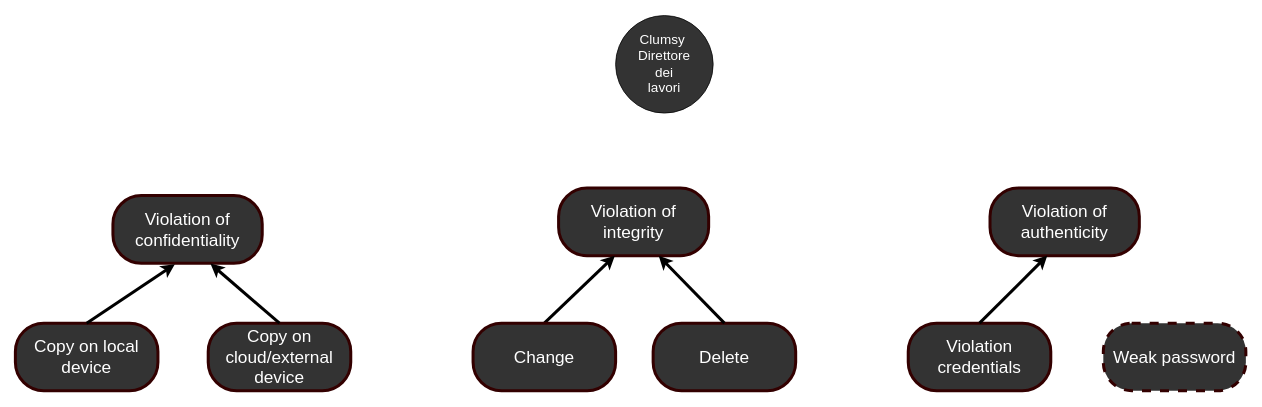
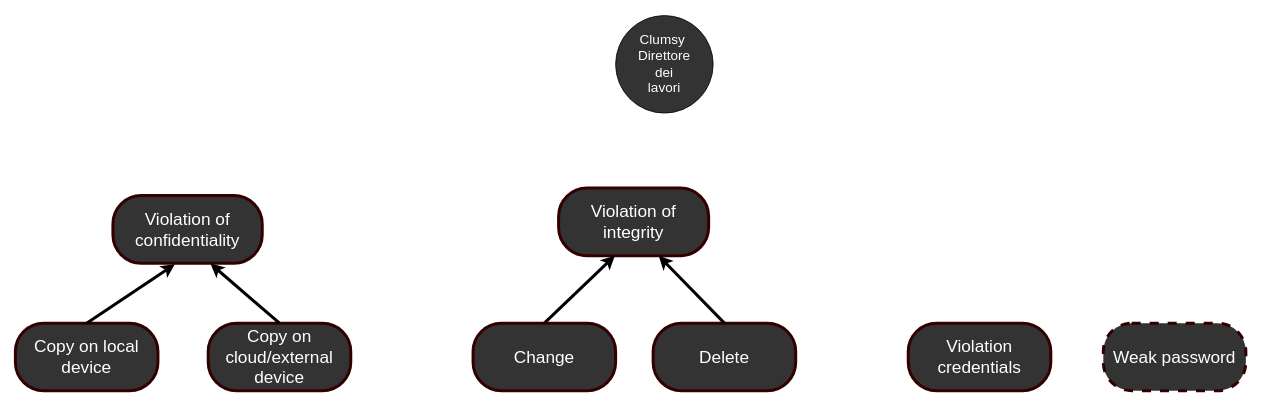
  <mxCell id="0" />
  <mxCell id="1" parent="0" />
  <mxCell id="2" value="&lt;font color=&quot;#ffffff&quot; style=&quot;font-size: 23px&quot;&gt;Violation of confidentiality&lt;/font&gt;&lt;span style=&quot;font-family: monospace ; font-size: 0px&quot;&gt;3CmxGraphModel%3E%3Croot%3E%3CmxCell%20id%3D%220%22%2F%3E%3CmxCell%20id%3D%221%22%20parent%3D%220%22%2F%3E%3CmxCell%20id%3D%222%22%20value%3D%22%26lt%3Bfont%20color%3D%26quot%3B%23ffffff%26quot%3B%20style%3D%26quot%3Bfont-size%3A%2023px%26quot%3B%26gt%3BViolation%20of%20availability%26lt%3B%2Ffont%26gt%3B%22%20style%3D%22rounded%3D1%3BwhiteSpace%3Dwrap%3Bhtml%3D1%3BstrokeColor%3D%23330000%3BstrokeWidth%3D4%3BfillColor%3D%23333333%3BgradientColor%3Dnone%3BarcSize%3D42%3B%22%20vertex%3D%221%22%20parent%3D%221%22%3E%3CmxGeometry%20x%3D%22530%22%20y%3D%22260%22%20width%3D%22199%22%20height%3D%2290%22%20as%3D%22geometry%22%2F%3E%3C%2FmxCell%3E%3C%2Froot%3E%3C%2FmxGraphModel%3E&lt;/span&gt;" style="rounded=1;whiteSpace=wrap;html=1;strokeColor=#330000;strokeWidth=4;fillColor=#333333;gradientColor=none;arcSize=42;" parent="1" vertex="1"><mxGeometry x="150" y="260" width="199" height="90" as="geometry" /></mxCell>
  <mxCell id="3" value="&lt;font color=&quot;#ffffff&quot; style=&quot;font-size: 23px&quot;&gt;Violation of integrity&lt;/font&gt;&lt;span style=&quot;font-family: monospace ; font-size: 0px&quot;&gt;%3CmxGraphModel%3E%3Croot%3E%3CmxCell%20id%3D%220%22%2F%3E%3CmxCell%20id%3D%221%22%20parent%3D%220%22%2F%3E%3CmxCell%20id%3D%222%22%20value%3D%22%26lt%3Bfont%20color%3D%26quot%3B%23ffffff%26quot%3B%20style%3D%26quot%3Bfont-size%3A%2023px%26quot%3B%26gt%3BViolation%20of%20availability%26lt%3B%2Ffont%26gt%3B%22%20style%3D%22rounded%3D1%3BwhiteSpace%3Dwrap%3Bhtml%3D1%3BstrokeColor%3D%23330000%3BstrokeWidth%3D4%3BfillColor%3D%23333333%3BgradientColor%3Dnone%3BarcSize%3D42%3B%22%20vertex%3D%221%22%20parent%3D%221%22%3E%3CmxGeometry%20x%3D%22530%22%20y%3D%22260%22%20width%3D%22199%22%20height%3D%2290%22%20as%3D%22geometry%22%2F%3E%3C%2FmxCell%3E%3C%2Froot%3E%3C%2FmxGraphModel%3E&lt;/span&gt;" style="rounded=1;whiteSpace=wrap;html=1;strokeColor=#330000;strokeWidth=4;fillColor=#333333;gradientColor=none;arcSize=42;" parent="1" vertex="1"><mxGeometry x="744" y="250" width="200" height="90" as="geometry" /></mxCell>
- <mxCell id="4" value="&lt;font color=&quot;#ffffff&quot; style=&quot;font-size: 23px&quot;&gt;Violation of authenticity&lt;/font&gt;" style="rounded=1;whiteSpace=wrap;html=1;strokeColor=#330000;strokeWidth=4;fillColor=#333333;gradientColor=none;arcSize=42;" parent="1" vertex="1"><mxGeometry x="1319" y="250" width="199" height="90" as="geometry" /></mxCell>
  <mxCell id="5" value="&lt;font color=&quot;#ffffff&quot;&gt;&lt;span style=&quot;font-size: 23px&quot;&gt;Weak password&lt;/span&gt;&lt;/font&gt;" style="rounded=1;whiteSpace=wrap;html=1;strokeColor=#330000;strokeWidth=4;fillColor=#333333;gradientColor=none;arcSize=42;dashed=1;" parent="1" vertex="1"><mxGeometry x="1470" y="430" width="190" height="90" as="geometry" /></mxCell>
  <mxCell id="6" value="&lt;font color=&quot;#ffffff&quot;&gt;&lt;span style=&quot;font-size: 23px&quot;&gt;Copy on local device&lt;/span&gt;&lt;/font&gt;" style="rounded=1;whiteSpace=wrap;html=1;strokeColor=#330000;strokeWidth=4;fillColor=#333333;gradientColor=none;arcSize=42;" parent="1" vertex="1"><mxGeometry x="20" y="430" width="190" height="90" as="geometry" /></mxCell>
  <mxCell id="7" value="&lt;font color=&quot;#ffffff&quot;&gt;&lt;span style=&quot;font-size: 23px&quot;&gt;Copy on cloud/external device&lt;/span&gt;&lt;/font&gt;" style="rounded=1;whiteSpace=wrap;html=1;strokeColor=#330000;strokeWidth=4;fillColor=#333333;gradientColor=none;arcSize=42;" parent="1" vertex="1"><mxGeometry x="277" y="430" width="190" height="90" as="geometry" /></mxCell>
  <mxCell id="8" value="" style="endArrow=classic;html=1;strokeColor=#000000;strokeWidth=4;fontColor=#FFD966;exitX=0.5;exitY=0;exitDx=0;exitDy=0;" parent="1" source="14" edge="1"><mxGeometry width="50" height="50" relative="1" as="geometry"><mxPoint x="839" y="440" as="sourcePoint" /><mxPoint x="819" y="340" as="targetPoint" /></mxGeometry></mxCell>
  <mxCell id="9" value="&lt;span style=&quot;font-family: &amp;#34;arial&amp;#34; , sans-serif ; text-align: left&quot;&gt;&lt;font style=&quot;font-size: 23px&quot; color=&quot;#ffffff&quot;&gt;Violation credentials&lt;/font&gt;&lt;/span&gt;" style="rounded=1;whiteSpace=wrap;html=1;strokeColor=#330000;strokeWidth=4;fillColor=#333333;gradientColor=none;arcSize=42;" parent="1" vertex="1"><mxGeometry x="1210" y="430" width="190" height="90" as="geometry" /></mxCell>
- <mxCell id="10" value="" style="endArrow=classic;html=1;strokeColor=#000000;strokeWidth=4;fontColor=#FFD966;entryX=0.384;entryY=0.998;entryDx=0;entryDy=0;exitX=0.5;exitY=0;exitDx=0;exitDy=0;entryPerimeter=0;" parent="1" source="9" target="4" edge="1"><mxGeometry width="50" height="50" relative="1" as="geometry"><mxPoint x="1585" y="430" as="sourcePoint" /><mxPoint x="1406.294" y="330.72" as="targetPoint" /></mxGeometry></mxCell>
  <mxCell id="11" value="&lt;font style=&quot;font-size: 18px&quot;&gt;Clumsy&amp;nbsp;&lt;br&gt;Direttore&lt;br&gt;dei&lt;br&gt;lavori&lt;/font&gt;" style="ellipse;whiteSpace=wrap;html=1;aspect=fixed;fillColor=#333333;fontColor=#FFFFFF;" parent="1" vertex="1"><mxGeometry x="820" y="20" width="130" height="130" as="geometry" /></mxCell>
  <mxCell id="12" value="" style="endArrow=classic;html=1;strokeColor=#000000;strokeWidth=4;fontColor=#FFD966;entryX=0.415;entryY=1.015;entryDx=0;entryDy=0;exitX=0.5;exitY=0;exitDx=0;exitDy=0;entryPerimeter=0;" parent="1" source="6" target="2" edge="1"><mxGeometry width="50" height="50" relative="1" as="geometry"><mxPoint x="735" y="460" as="sourcePoint" /><mxPoint x="740" y="360" as="targetPoint" /></mxGeometry></mxCell>
  <mxCell id="13" value="" style="endArrow=classic;html=1;strokeColor=#000000;strokeWidth=4;fontColor=#FFD966;exitX=0.5;exitY=0;exitDx=0;exitDy=0;entryX=0.653;entryY=1.007;entryDx=0;entryDy=0;entryPerimeter=0;" parent="1" source="7" target="2" edge="1"><mxGeometry width="50" height="50" relative="1" as="geometry"><mxPoint x="745" y="470" as="sourcePoint" /><mxPoint x="293" y="341" as="targetPoint" /></mxGeometry></mxCell>
  <mxCell id="14" value="&lt;font color=&quot;#ffffff&quot;&gt;&lt;span style=&quot;font-size: 23px&quot;&gt;Change&lt;/span&gt;&lt;/font&gt;" style="rounded=1;whiteSpace=wrap;html=1;strokeColor=#330000;strokeWidth=4;fillColor=#333333;gradientColor=none;arcSize=42;" parent="1" vertex="1"><mxGeometry x="630" y="430" width="190" height="90" as="geometry" /></mxCell>
  <mxCell id="15" value="&lt;font color=&quot;#ffffff&quot;&gt;&lt;span style=&quot;font-size: 23px&quot;&gt;Delete&lt;/span&gt;&lt;/font&gt;" style="rounded=1;whiteSpace=wrap;html=1;strokeColor=#330000;strokeWidth=4;fillColor=#333333;gradientColor=none;arcSize=42;" parent="1" vertex="1"><mxGeometry x="870" y="430" width="190" height="90" as="geometry" /></mxCell>
  <mxCell id="16" value="" style="endArrow=classic;html=1;strokeColor=#000000;strokeWidth=4;fontColor=#FFD966;entryX=0.667;entryY=1.002;entryDx=0;entryDy=0;exitX=0.5;exitY=0;exitDx=0;exitDy=0;entryPerimeter=0;" parent="1" source="15" target="3" edge="1"><mxGeometry width="50" height="50" relative="1" as="geometry"><mxPoint x="715" y="495" as="sourcePoint" /><mxPoint x="854" y="350" as="targetPoint" /></mxGeometry></mxCell>
